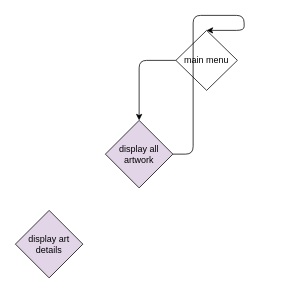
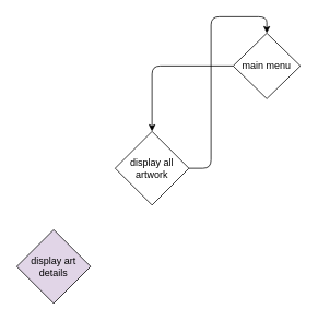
  <mxCell id="0" />
  <mxCell id="1" parent="0" />
  <mxCell id="2" style="edgeStyle=orthogonalEdgeStyle;html=1;exitX=0;exitY=0.5;exitDx=0;exitDy=0;entryX=0.5;entryY=0;entryDx=0;entryDy=0;" edge="1" parent="1" source="3" target="5"><mxGeometry relative="1" as="geometry" /></mxCell>
- <mxCell id="3" value="main menu" style="rhombus;whiteSpace=wrap;html=1;" vertex="1" parent="1"><mxGeometry x="234" y="40" width="82" height="80" as="geometry" /></mxCell>
+ <mxCell id="3" value="main menu" style="rhombus;whiteSpace=wrap;html=1;" vertex="1" parent="1"><mxGeometry x="284" y="40" width="82" height="80" as="geometry" /></mxCell>
  <mxCell id="4" style="edgeStyle=orthogonalEdgeStyle;html=1;exitX=1;exitY=0.5;exitDx=0;exitDy=0;entryX=0.5;entryY=0;entryDx=0;entryDy=0;" edge="1" parent="1" source="5" target="3"><mxGeometry relative="1" as="geometry"><Array as="points"><mxPoint x="257" y="205" /><mxPoint x="257" y="20" /><mxPoint x="325" y="20" /></Array></mxGeometry></mxCell>
- <mxCell id="5" value="display all artwork" style="rhombus;whiteSpace=wrap;html=1;fillColor=#e1d5e7;" vertex="1" parent="1"><mxGeometry x="140" y="160" width="90" height="90" as="geometry" /></mxCell>
+ <mxCell id="5" value="display all artwork" style="rhombus;whiteSpace=wrap;html=1;" vertex="1" parent="1"><mxGeometry x="140" y="160" width="90" height="90" as="geometry" /></mxCell>
  <mxCell id="6" value="display art details" style="rhombus;whiteSpace=wrap;html=1;fillColor=#e1d5e7;" vertex="1" parent="1"><mxGeometry x="20" y="280" width="90" height="90" as="geometry" /></mxCell>
